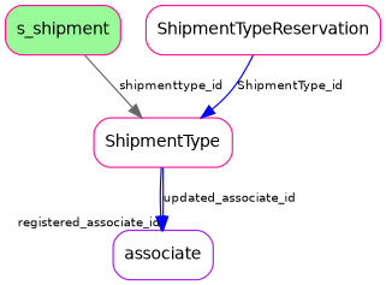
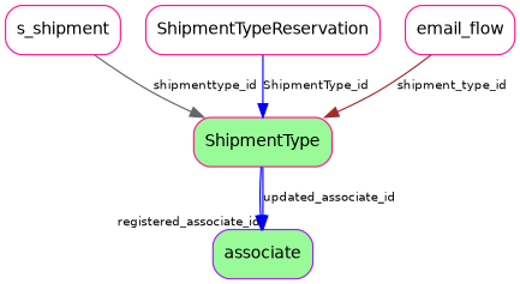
  digraph {
    node [color=deeppink fillcolor=white fontname=Helvetica fontsize=12 shape=box style="rounded, filled,filled"]
    edge [color=blue fontname=Helvetica fontsize=9]
-   associate [color=purple]
-   ShipmentType
-   s_shipment [fillcolor=palegreen]
+   associate [color=purple fillcolor=palegreen]
+   ShipmentType [fillcolor=palegreen]
+   s_shipment
    ShipmentTypeReservation
+   email_flow
    ShipmentType -> associate [headlabel=registered_associate_id]
    ShipmentType -> associate [label=updated_associate_id]
    s_shipment -> ShipmentType [color=gray40 label=shipmenttype_id]
    ShipmentTypeReservation -> ShipmentType [label=ShipmentType_id]
+   email_flow -> ShipmentType [color=brown label=shipment_type_id]
  }
